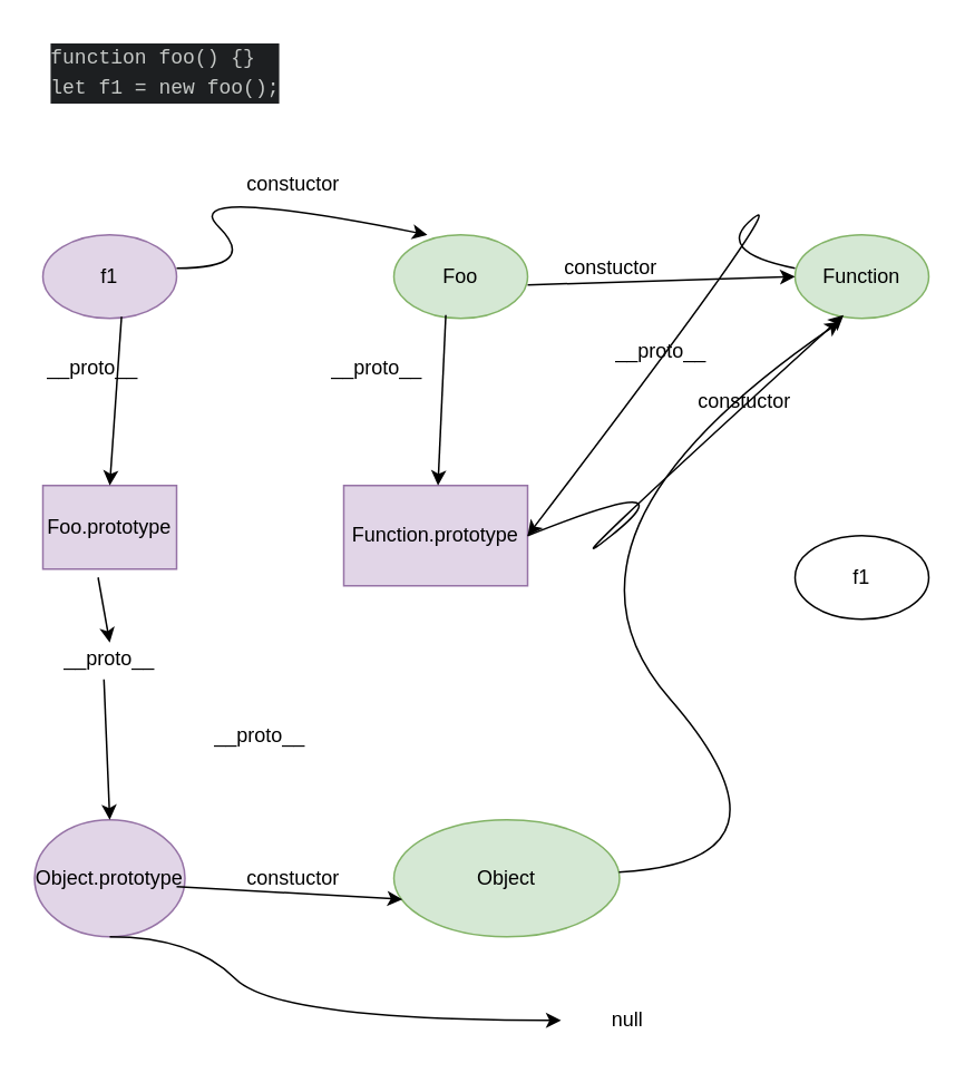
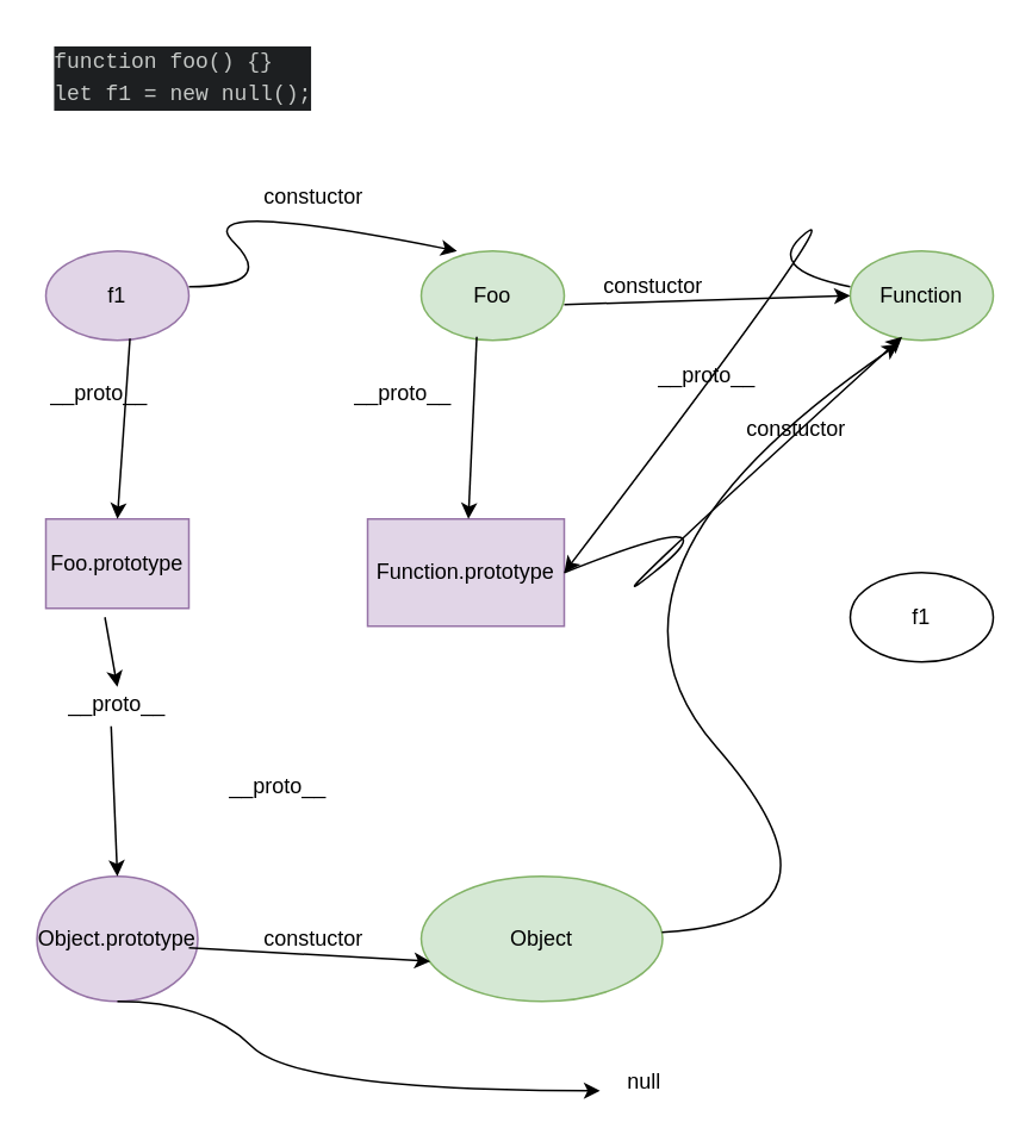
  <mxCell id="0" />
  <mxCell id="1" parent="0" />
- <mxCell id="2" value="&lt;h1&gt;&lt;div style=&quot;color: rgb(197 , 200 , 198) ; background-color: rgb(29 , 31 , 33) ; font-family: &amp;#34;menlo&amp;#34; , &amp;#34;monaco&amp;#34; , &amp;#34;courier new&amp;#34; , monospace ; font-weight: normal ; font-size: 12px ; line-height: 18px&quot;&gt;&lt;div&gt;function foo() {}&lt;/div&gt;&lt;div&gt;    let f1 = new foo();&lt;/div&gt;&lt;/div&gt;&lt;/h1&gt;" style="text;html=1;strokeColor=none;fillColor=none;spacing=5;spacingTop=-20;whiteSpace=wrap;overflow=hidden;rounded=0;" parent="1" vertex="1"><mxGeometry x="25" y="20" width="190" height="120" as="geometry" /></mxCell>
+ <mxCell id="2" value="&lt;h1&gt;&lt;div style=&quot;color: rgb(197 , 200 , 198) ; background-color: rgb(29 , 31 , 33) ; font-family: &amp;#34;menlo&amp;#34; , &amp;#34;monaco&amp;#34; , &amp;#34;courier new&amp;#34; , monospace ; font-weight: normal ; font-size: 12px ; line-height: 18px&quot;&gt;&lt;div&gt;function foo() {}&lt;/div&gt;&lt;div&gt;    let f1 = new null();&lt;/div&gt;&lt;/div&gt;&lt;/h1&gt;" style="text;html=1;strokeColor=none;fillColor=none;spacing=5;spacingTop=-20;whiteSpace=wrap;overflow=hidden;rounded=0;" parent="1" vertex="1"><mxGeometry x="25" y="20" width="190" height="120" as="geometry" /></mxCell>
  <mxCell id="3" value="f1" style="ellipse;whiteSpace=wrap;html=1;fillColor=#e1d5e7;strokeColor=#9673a6;" parent="1" vertex="1"><mxGeometry x="25" y="140" width="80" height="50" as="geometry" /></mxCell>
  <mxCell id="4" value="Object.prototype" style="ellipse;whiteSpace=wrap;html=1;fillColor=#e1d5e7;strokeColor=#9673a6;" parent="1" vertex="1"><mxGeometry x="20" y="490" width="90" height="70" as="geometry" /></mxCell>
  <mxCell id="5" value="Foo" style="ellipse;whiteSpace=wrap;html=1;fillColor=#d5e8d4;strokeColor=#82b366;" parent="1" vertex="1"><mxGeometry x="235" y="140" width="80" height="50" as="geometry" /></mxCell>
  <mxCell id="6" value="f1" style="ellipse;whiteSpace=wrap;html=1;" parent="1" vertex="1"><mxGeometry x="475" y="320" width="80" height="50" as="geometry" /></mxCell>
  <mxCell id="7" value="Function.prototype" style="whiteSpace=wrap;html=1;fillColor=#e1d5e7;strokeColor=#9673a6;rounded=0;" parent="1" vertex="1"><mxGeometry x="205" y="290" width="110" height="60" as="geometry" /></mxCell>
  <mxCell id="8" value="Foo.prototype" style="whiteSpace=wrap;html=1;fillColor=#e1d5e7;strokeColor=#9673a6;rounded=0;" parent="1" vertex="1"><mxGeometry x="25" y="290" width="80" height="50" as="geometry" /></mxCell>
  <mxCell id="9" value="Function" style="ellipse;whiteSpace=wrap;html=1;fillColor=#d5e8d4;strokeColor=#82b366;" parent="1" vertex="1"><mxGeometry x="475" y="140" width="80" height="50" as="geometry" /></mxCell>
  <mxCell id="10" value="" style="curved=1;endArrow=classic;html=1;entryX=0.25;entryY=0;entryDx=0;entryDy=0;entryPerimeter=0;" parent="1" target="5" edge="1"><mxGeometry width="50" height="50" relative="1" as="geometry"><mxPoint x="105" y="160" as="sourcePoint" /><mxPoint x="155" y="110" as="targetPoint" /><Array as="points"><mxPoint x="155" y="160" /><mxPoint x="105" y="110" /></Array></mxGeometry></mxCell>
  <mxCell id="11" value="constuctor" style="text;html=1;strokeColor=none;fillColor=none;align=center;verticalAlign=middle;whiteSpace=wrap;rounded=0;" parent="1" vertex="1"><mxGeometry x="155" y="100" width="40" height="20" as="geometry" /></mxCell>
  <mxCell id="12" value="" style="endArrow=classic;html=1;exitX=0.588;exitY=0.98;exitDx=0;exitDy=0;exitPerimeter=0;entryX=0.5;entryY=0;entryDx=0;entryDy=0;" parent="1" source="3" target="8" edge="1"><mxGeometry width="50" height="50" relative="1" as="geometry"><mxPoint x="315" y="370" as="sourcePoint" /><mxPoint x="365" y="320" as="targetPoint" /></mxGeometry></mxCell>
  <mxCell id="13" value="__proto__" style="text;html=1;strokeColor=none;fillColor=none;align=center;verticalAlign=middle;whiteSpace=wrap;rounded=0;" parent="1" vertex="1"><mxGeometry x="35" y="210" width="40" height="20" as="geometry" /></mxCell>
  <mxCell id="14" value="" style="curved=1;endArrow=classic;html=1;entryX=0.363;entryY=0.96;entryDx=0;entryDy=0;entryPerimeter=0;exitX=1;exitY=0.5;exitDx=0;exitDy=0;" parent="1" source="7" target="9" edge="1"><mxGeometry width="50" height="50" relative="1" as="geometry"><mxPoint x="315" y="410" as="sourcePoint" /><mxPoint x="365" y="360" as="targetPoint" /><Array as="points"><mxPoint x="415" y="280" /><mxPoint x="315" y="360" /></Array></mxGeometry></mxCell>
  <mxCell id="15" value="constuctor" style="text;html=1;strokeColor=none;fillColor=none;align=center;verticalAlign=middle;whiteSpace=wrap;rounded=0;" parent="1" vertex="1"><mxGeometry x="425" y="230" width="40" height="20" as="geometry" /></mxCell>
  <mxCell id="16" value="" style="endArrow=classic;html=1;exitX=0.413;exitY=1.1;exitDx=0;exitDy=0;exitPerimeter=0;entryX=0.5;entryY=0;entryDx=0;entryDy=0;" parent="1" source="17" target="4" edge="1"><mxGeometry width="50" height="50" relative="1" as="geometry"><mxPoint x="315" y="410" as="sourcePoint" /><mxPoint x="365" y="360" as="targetPoint" /></mxGeometry></mxCell>
  <mxCell id="17" value="__proto__" style="text;html=1;strokeColor=none;fillColor=none;align=center;verticalAlign=middle;whiteSpace=wrap;rounded=0;" parent="1" vertex="1"><mxGeometry x="45" y="384" width="40" height="20" as="geometry" /></mxCell>
  <mxCell id="18" value="" style="endArrow=classic;html=1;exitX=0.413;exitY=1.1;exitDx=0;exitDy=0;exitPerimeter=0;entryX=0.5;entryY=0;entryDx=0;entryDy=0;" parent="1" source="8" target="17" edge="1"><mxGeometry width="50" height="50" relative="1" as="geometry"><mxPoint x="58.04" y="345" as="sourcePoint" /><mxPoint x="65" y="460" as="targetPoint" /></mxGeometry></mxCell>
  <mxCell id="19" value="" style="curved=1;endArrow=classic;html=1;" parent="1" edge="1"><mxGeometry width="50" height="50" relative="1" as="geometry"><mxPoint x="65" y="560" as="sourcePoint" /><mxPoint x="335" y="610" as="targetPoint" /><Array as="points"><mxPoint x="115" y="560" /><mxPoint x="165" y="610" /></Array></mxGeometry></mxCell>
- <mxCell id="20" value="null" style="text;html=1;strokeColor=none;fillColor=none;align=center;verticalAlign=middle;whiteSpace=wrap;rounded=0;" parent="1" vertex="1"><mxGeometry x="355" y="600" width="40" height="20" as="geometry" /></mxCell>
+ <mxCell id="20" value="null" style="text;html=1;strokeColor=none;fillColor=none;align=center;verticalAlign=middle;whiteSpace=wrap;rounded=0;" parent="1" vertex="1"><mxGeometry x="340" y="595" width="40" height="20" as="geometry" /></mxCell>
  <mxCell id="21" value="__proto__" style="text;html=1;strokeColor=none;fillColor=none;align=center;verticalAlign=middle;whiteSpace=wrap;rounded=0;" parent="1" vertex="1"><mxGeometry x="135" y="430" width="40" height="20" as="geometry" /></mxCell>
  <mxCell id="22" value="Object" style="ellipse;whiteSpace=wrap;html=1;fillColor=#d5e8d4;strokeColor=#82b366;" parent="1" vertex="1"><mxGeometry x="235" y="490" width="135" height="70" as="geometry" /></mxCell>
  <mxCell id="23" value="" style="endArrow=classic;html=1;entryX=0.038;entryY=0.68;entryDx=0;entryDy=0;entryPerimeter=0;" parent="1" target="22" edge="1"><mxGeometry width="50" height="50" relative="1" as="geometry"><mxPoint x="105" y="530" as="sourcePoint" /><mxPoint x="155" y="480" as="targetPoint" /></mxGeometry></mxCell>
  <mxCell id="24" value="constuctor" style="text;html=1;strokeColor=none;fillColor=none;align=center;verticalAlign=middle;whiteSpace=wrap;rounded=0;" parent="1" vertex="1"><mxGeometry x="155" y="515" width="40" height="20" as="geometry" /></mxCell>
  <mxCell id="25" value="" style="curved=1;endArrow=classic;html=1;entryX=0.338;entryY=1.04;entryDx=0;entryDy=0;entryPerimeter=0;" parent="1" source="22" target="9" edge="1"><mxGeometry width="50" height="50" relative="1" as="geometry"><mxPoint x="315" y="370" as="sourcePoint" /><mxPoint x="525" y="200" as="targetPoint" /><Array as="points"><mxPoint x="485" y="515" /><mxPoint x="315" y="320" /></Array></mxGeometry></mxCell>
  <mxCell id="26" value="" style="curved=1;endArrow=classic;html=1;entryX=1;entryY=0.5;entryDx=0;entryDy=0;" parent="1" target="7" edge="1"><mxGeometry width="50" height="50" relative="1" as="geometry"><mxPoint x="475" y="160" as="sourcePoint" /><mxPoint x="525" y="110" as="targetPoint" /><Array as="points"><mxPoint x="425" y="150" /><mxPoint x="475" y="110" /></Array></mxGeometry></mxCell>
  <mxCell id="27" value="__proto__" style="text;html=1;strokeColor=none;fillColor=none;align=center;verticalAlign=middle;whiteSpace=wrap;rounded=0;" parent="1" vertex="1"><mxGeometry x="375" y="200" width="40" height="20" as="geometry" /></mxCell>
  <mxCell id="28" value="" style="endArrow=classic;html=1;entryX=0;entryY=0.5;entryDx=0;entryDy=0;" parent="1" target="9" edge="1"><mxGeometry width="50" height="50" relative="1" as="geometry"><mxPoint x="315" y="170" as="sourcePoint" /><mxPoint x="365" y="120" as="targetPoint" /></mxGeometry></mxCell>
  <mxCell id="29" value="constuctor" style="text;html=1;strokeColor=none;fillColor=none;align=center;verticalAlign=middle;whiteSpace=wrap;rounded=0;" parent="1" vertex="1"><mxGeometry x="345" y="150" width="40" height="20" as="geometry" /></mxCell>
  <mxCell id="30" value="" style="endArrow=classic;html=1;exitX=0.388;exitY=0.96;exitDx=0;exitDy=0;exitPerimeter=0;" edge="1" parent="1" source="5" target="7"><mxGeometry width="50" height="50" relative="1" as="geometry"><mxPoint x="275" y="380" as="sourcePoint" /><mxPoint x="325" y="330" as="targetPoint" /></mxGeometry></mxCell>
  <mxCell id="31" value="__proto__" style="text;html=1;strokeColor=none;fillColor=none;align=center;verticalAlign=middle;whiteSpace=wrap;rounded=0;" vertex="1" parent="1"><mxGeometry x="205" y="210" width="40" height="20" as="geometry" /></mxCell>
